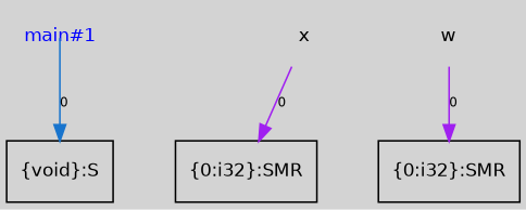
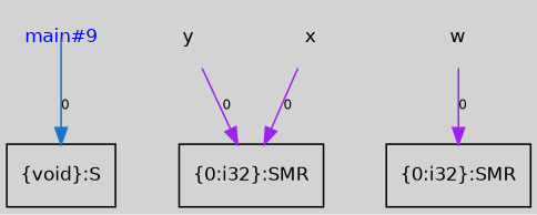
  digraph {
    bgcolor=lightgray
    fontname=Helvetica
    node [fontname=Helvetica fontsize=11 shape=plaintext]
    edge [arrowtail=tee color=purple fontsize=8]
    n1 [label="{\{void\}:S}" shape=record]
    n2 [label="{\{0:i32\}:SMR}" shape=record]
    n3 [label="{\{0:i32\}:SMR}" shape=record]
    n4 [label=w]
+   n5 [label=y]
    n6 [label=x]
-   n7 [fontcolor=blue label="main#1"]
+   n7 [fontcolor=blue label="main#9"]
    n4 -> n3 [label=0]
+   n5 -> n2 [label=0]
    n6 -> n2 [label=0]
    n7 -> n1 [color=dodgerblue3 label=0 tailclip=false arrowtail=""]
  }
